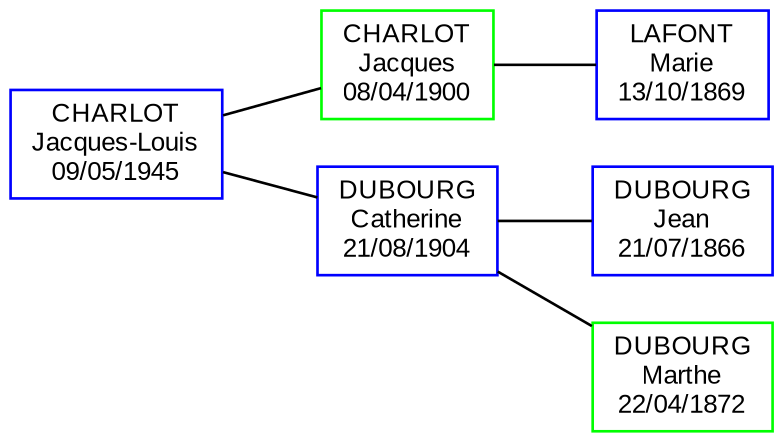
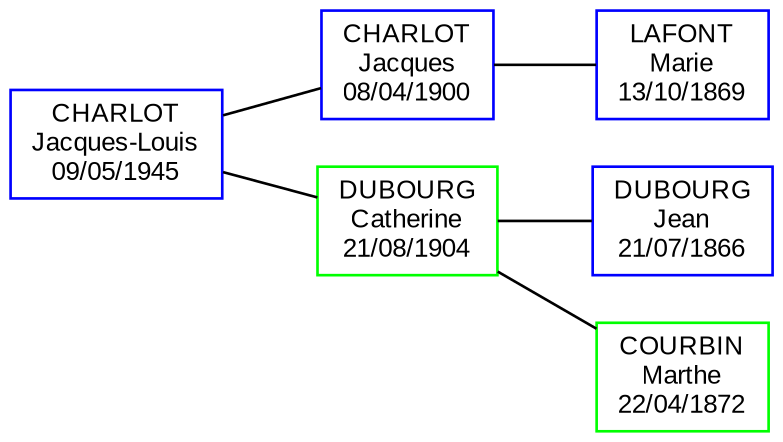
  digraph {
    rankdir=LR
    node [color=blue fontname=Arial fontsize=10 shape=box]
    edge [dir=none]
    n1 [label="CHARLOT\nJacques-Louis\n09/05/1945"]
-   n2 [color=green label="CHARLOT\nJacques\n08/04/1900"]
-   n3 [label="DUBOURG\nCatherine\n21/08/1904"]
+   n2 [label="CHARLOT\nJacques\n08/04/1900"]
+   n3 [color=green label="DUBOURG\nCatherine\n21/08/1904"]
    n4 [label="LAFONT\nMarie\n13/10/1869"]
    n5 [label="DUBOURG\nJean\n21/07/1866"]
-   n6 [color=green label="DUBOURG\nMarthe\n22/04/1872"]
+   n6 [color=green label="COURBIN\nMarthe\n22/04/1872"]
    n1 -> n2
    n1 -> n3
    n2 -> n4
    n3 -> n5
    n3 -> n6
  }
